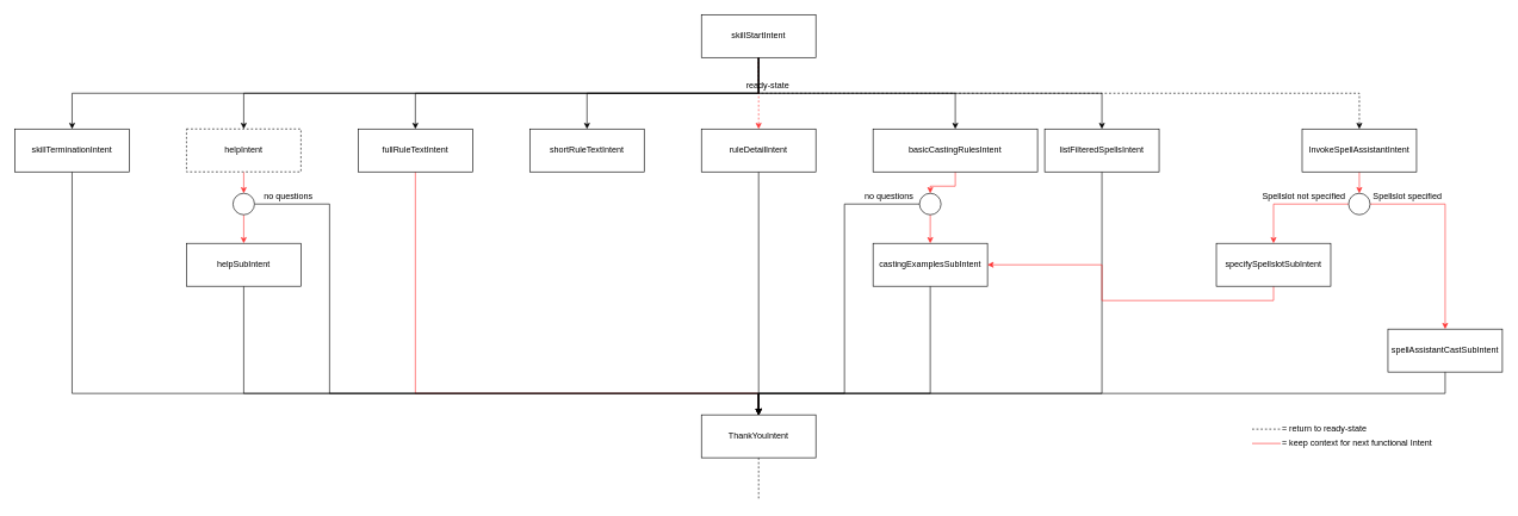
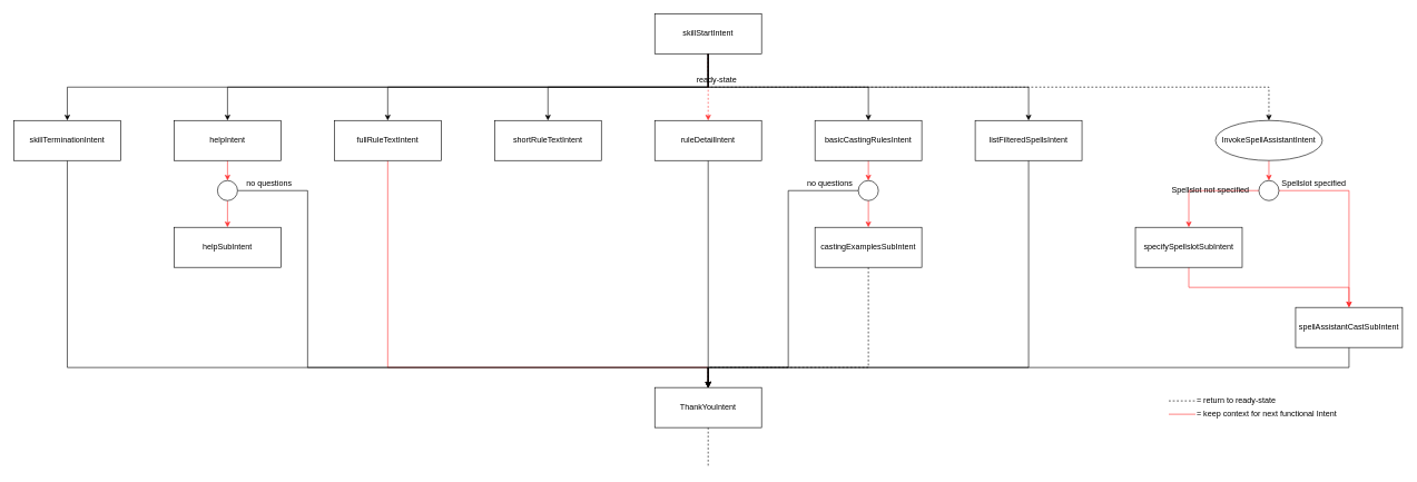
  <mxCell id="0" />
  <mxCell id="1" parent="0" />
  <mxCell id="2" style="edgeStyle=orthogonalEdgeStyle;rounded=0;orthogonalLoop=1;jettySize=auto;html=1;exitX=0.5;exitY=1;exitDx=0;exitDy=0;entryX=0.5;entryY=0;entryDx=0;entryDy=0;" parent="1" source="10" target="12" edge="1"><mxGeometry relative="1" as="geometry" /></mxCell>
  <mxCell id="3" style="edgeStyle=orthogonalEdgeStyle;rounded=0;orthogonalLoop=1;jettySize=auto;html=1;exitX=0.5;exitY=1;exitDx=0;exitDy=0;" parent="1" source="10" target="14" edge="1"><mxGeometry relative="1" as="geometry" /></mxCell>
  <mxCell id="4" style="edgeStyle=orthogonalEdgeStyle;rounded=0;orthogonalLoop=1;jettySize=auto;html=1;exitX=0.5;exitY=1;exitDx=0;exitDy=0;entryX=0.5;entryY=0;entryDx=0;entryDy=0;" parent="1" source="10" target="15" edge="1"><mxGeometry relative="1" as="geometry" /></mxCell>
  <mxCell id="5" style="edgeStyle=orthogonalEdgeStyle;rounded=0;orthogonalLoop=1;jettySize=auto;html=1;exitX=0.5;exitY=1;exitDx=0;exitDy=0;entryX=0.5;entryY=0;entryDx=0;entryDy=0;strokeColor=#FF3333;dashed=1;" parent="1" source="10" target="17" edge="1"><mxGeometry relative="1" as="geometry" /></mxCell>
  <mxCell id="6" style="edgeStyle=orthogonalEdgeStyle;rounded=0;orthogonalLoop=1;jettySize=auto;html=1;exitX=0.5;exitY=1;exitDx=0;exitDy=0;" parent="1" source="10" target="19" edge="1"><mxGeometry relative="1" as="geometry" /></mxCell>
  <mxCell id="7" style="edgeStyle=orthogonalEdgeStyle;rounded=0;orthogonalLoop=1;jettySize=auto;html=1;exitX=0.5;exitY=1;exitDx=0;exitDy=0;" parent="1" source="10" target="23" edge="1"><mxGeometry relative="1" as="geometry" /></mxCell>
  <mxCell id="8" style="edgeStyle=orthogonalEdgeStyle;rounded=0;orthogonalLoop=1;jettySize=auto;html=1;exitX=0.5;exitY=1;exitDx=0;exitDy=0;dashed=1;" parent="1" source="10" target="25" edge="1"><mxGeometry relative="1" as="geometry" /></mxCell>
  <mxCell id="9" style="edgeStyle=orthogonalEdgeStyle;rounded=0;orthogonalLoop=1;jettySize=auto;html=1;exitX=0.5;exitY=1;exitDx=0;exitDy=0;entryX=0.5;entryY=0;entryDx=0;entryDy=0;endArrow=classic;endFill=1;" parent="1" source="10" target="27" edge="1"><mxGeometry relative="1" as="geometry" /></mxCell>
  <mxCell id="10" value="skillStartIntent" style="rounded=0;whiteSpace=wrap;html=1;" parent="1" vertex="1"><mxGeometry x="980" y="20" width="160" height="60" as="geometry" /></mxCell>
  <mxCell id="11" style="edgeStyle=orthogonalEdgeStyle;rounded=0;orthogonalLoop=1;jettySize=auto;html=1;exitX=0.5;exitY=1;exitDx=0;exitDy=0;entryX=0.5;entryY=0;entryDx=0;entryDy=0;endArrow=classic;endFill=1;strokeColor=#FF3333;" parent="1" source="12" target="38" edge="1"><mxGeometry relative="1" as="geometry" /></mxCell>
- <mxCell id="12" value="helpIntent" style="rounded=0;whiteSpace=wrap;html=1;dashed=1;" parent="1" vertex="1"><mxGeometry x="260" y="180" width="160" height="60" as="geometry" /></mxCell>
+ <mxCell id="12" value="helpIntent" style="rounded=0;whiteSpace=wrap;html=1;" parent="1" vertex="1"><mxGeometry x="260" y="180" width="160" height="60" as="geometry" /></mxCell>
  <mxCell id="13" style="edgeStyle=orthogonalEdgeStyle;rounded=0;orthogonalLoop=1;jettySize=auto;html=1;exitX=0.5;exitY=1;exitDx=0;exitDy=0;strokeColor=#FF3333;entryX=0.5;entryY=0;entryDx=0;entryDy=0;" parent="1" source="14" target="51" edge="1"><mxGeometry relative="1" as="geometry"><mxPoint x="990" y="430" as="targetPoint" /><Array as="points"><mxPoint x="580" y="550" /><mxPoint x="1060" y="550" /></Array></mxGeometry></mxCell>
  <mxCell id="14" value="fullRuleTextIntent" style="rounded=0;whiteSpace=wrap;html=1;" parent="1" vertex="1"><mxGeometry x="500" y="180" width="160" height="60" as="geometry" /></mxCell>
  <mxCell id="15" value="shortRuleTextIntent" style="rounded=0;whiteSpace=wrap;html=1;" parent="1" vertex="1"><mxGeometry x="740" y="180" width="160" height="60" as="geometry" /></mxCell>
  <mxCell id="16" style="edgeStyle=orthogonalEdgeStyle;rounded=0;orthogonalLoop=1;jettySize=auto;html=1;exitX=0.5;exitY=1;exitDx=0;exitDy=0;entryX=0.5;entryY=0;entryDx=0;entryDy=0;strokeColor=#000000;" parent="1" source="17" target="51" edge="1"><mxGeometry relative="1" as="geometry" /></mxCell>
  <mxCell id="17" value="ruleDetailIntent" style="rounded=0;whiteSpace=wrap;html=1;" parent="1" vertex="1"><mxGeometry x="980" y="180" width="160" height="60" as="geometry" /></mxCell>
  <mxCell id="18" style="edgeStyle=orthogonalEdgeStyle;rounded=0;orthogonalLoop=1;jettySize=auto;html=1;exitX=0.5;exitY=1;exitDx=0;exitDy=0;entryX=0.5;entryY=0;entryDx=0;entryDy=0;endArrow=classic;endFill=1;strokeColor=#FF3333;" parent="1" source="19" target="30" edge="1"><mxGeometry relative="1" as="geometry" /></mxCell>
- <mxCell id="19" value="basicCastingRulesIntent" style="rounded=0;whiteSpace=wrap;html=1;" parent="1" vertex="1"><mxGeometry x="1220" y="180" width="230" height="60" as="geometry" /></mxCell>
- <mxCell id="20" style="edgeStyle=orthogonalEdgeStyle;rounded=0;orthogonalLoop=1;jettySize=auto;html=1;exitX=0.5;exitY=1;exitDx=0;exitDy=0;entryX=0.5;entryY=0;entryDx=0;entryDy=0;strokeColor=#000000;" parent="1" source="21" target="51" edge="1"><mxGeometry relative="1" as="geometry"><Array as="points"><mxPoint x="1300" y="550" /><mxPoint x="1060" y="550" /></Array></mxGeometry></mxCell>
+ <mxCell id="19" value="basicCastingRulesIntent" style="rounded=0;whiteSpace=wrap;html=1;" parent="1" vertex="1"><mxGeometry x="1220" y="180" width="160" height="60" as="geometry" /></mxCell>
+ <mxCell id="20" style="edgeStyle=orthogonalEdgeStyle;rounded=0;orthogonalLoop=1;jettySize=auto;html=1;exitX=0.5;exitY=1;exitDx=0;exitDy=0;entryX=0.5;entryY=0;entryDx=0;entryDy=0;strokeColor=#000000;dashed=1;" parent="1" source="21" target="51" edge="1"><mxGeometry relative="1" as="geometry"><Array as="points"><mxPoint x="1300" y="550" /><mxPoint x="1060" y="550" /></Array></mxGeometry></mxCell>
  <mxCell id="21" value="castingExamplesSubIntent" style="rounded=0;whiteSpace=wrap;html=1;" parent="1" vertex="1"><mxGeometry x="1220" y="340" width="160" height="60" as="geometry" /></mxCell>
  <mxCell id="22" style="edgeStyle=orthogonalEdgeStyle;rounded=0;orthogonalLoop=1;jettySize=auto;html=1;exitX=0.5;exitY=1;exitDx=0;exitDy=0;entryX=0.5;entryY=0;entryDx=0;entryDy=0;strokeColor=#000000;" parent="1" source="23" target="51" edge="1"><mxGeometry relative="1" as="geometry"><Array as="points"><mxPoint x="1540" y="550" /><mxPoint x="1060" y="550" /></Array></mxGeometry></mxCell>
  <mxCell id="23" value="listFilteredSpellsIntent" style="rounded=0;whiteSpace=wrap;html=1;" parent="1" vertex="1"><mxGeometry x="1460" y="180" width="160" height="60" as="geometry" /></mxCell>
  <mxCell id="24" style="edgeStyle=orthogonalEdgeStyle;rounded=0;orthogonalLoop=1;jettySize=auto;html=1;exitX=0.5;exitY=1;exitDx=0;exitDy=0;entryX=0.5;entryY=0;entryDx=0;entryDy=0;strokeColor=#FF3333;" parent="1" source="25" target="47" edge="1"><mxGeometry relative="1" as="geometry" /></mxCell>
- <mxCell id="25" value="InvokeSpellAssistantIntent" style="rounded=0;whiteSpace=wrap;html=1;" parent="1" vertex="1"><mxGeometry x="1820" y="180" width="160" height="60" as="geometry" /></mxCell>
+ <mxCell id="25" value="InvokeSpellAssistantIntent" style="ellipse;whiteSpace=wrap;html=1;" parent="1" vertex="1"><mxGeometry x="1820" y="180" width="160" height="60" as="geometry" /></mxCell>
  <mxCell id="26" style="edgeStyle=orthogonalEdgeStyle;rounded=0;orthogonalLoop=1;jettySize=auto;html=1;exitX=0.5;exitY=1;exitDx=0;exitDy=0;strokeColor=#000000;entryX=0.5;entryY=0;entryDx=0;entryDy=0;" parent="1" source="27" target="51" edge="1"><mxGeometry relative="1" as="geometry"><mxPoint x="800" y="630" as="targetPoint" /><Array as="points"><mxPoint x="100" y="550" /><mxPoint x="1060" y="550" /></Array></mxGeometry></mxCell>
  <mxCell id="27" value="skillTerminationIntent" style="rounded=0;whiteSpace=wrap;html=1;" parent="1" vertex="1"><mxGeometry x="20" y="180" width="160" height="60" as="geometry" /></mxCell>
  <mxCell id="28" style="edgeStyle=orthogonalEdgeStyle;rounded=0;orthogonalLoop=1;jettySize=auto;html=1;exitX=0.5;exitY=1;exitDx=0;exitDy=0;entryX=0.5;entryY=0;entryDx=0;entryDy=0;endArrow=classic;endFill=1;strokeColor=#FF3333;" parent="1" source="30" target="21" edge="1"><mxGeometry relative="1" as="geometry" /></mxCell>
  <mxCell id="29" style="edgeStyle=orthogonalEdgeStyle;rounded=0;orthogonalLoop=1;jettySize=auto;html=1;exitX=0;exitY=0.5;exitDx=0;exitDy=0;entryX=0.5;entryY=0;entryDx=0;entryDy=0;strokeColor=#000000;" parent="1" source="30" target="51" edge="1"><mxGeometry relative="1" as="geometry"><Array as="points"><mxPoint x="1180" y="285" /><mxPoint x="1180" y="550" /><mxPoint x="1060" y="550" /></Array></mxGeometry></mxCell>
  <mxCell id="30" value="" style="ellipse;whiteSpace=wrap;html=1;aspect=fixed;" parent="1" vertex="1"><mxGeometry x="1285" y="270" width="30" height="30" as="geometry" /></mxCell>
  <mxCell id="31" value="" style="endArrow=none;dashed=1;html=1;" parent="1" edge="1"><mxGeometry width="50" height="50" relative="1" as="geometry"><mxPoint x="1750" y="600" as="sourcePoint" /><mxPoint x="1790" y="600" as="targetPoint" /></mxGeometry></mxCell>
  <mxCell id="32" value="= return to ready-state" style="text;html=1;strokeColor=none;fillColor=none;align=left;verticalAlign=middle;whiteSpace=wrap;rounded=0;" parent="1" vertex="1"><mxGeometry x="1790" y="590" width="130" height="20" as="geometry" /></mxCell>
  <mxCell id="33" value="ready-state" style="text;html=1;strokeColor=none;fillColor=none;align=center;verticalAlign=middle;whiteSpace=wrap;rounded=0;" parent="1" vertex="1"><mxGeometry x="1038" y="110" width="70" height="20" as="geometry" /></mxCell>
- <mxCell id="34" style="edgeStyle=orthogonalEdgeStyle;rounded=0;orthogonalLoop=1;jettySize=auto;html=1;exitX=0.5;exitY=1;exitDx=0;exitDy=0;entryX=0.5;entryY=0;entryDx=0;entryDy=0;strokeColor=#000000;" parent="1" source="35" target="51" edge="1"><mxGeometry relative="1" as="geometry"><Array as="points"><mxPoint x="340" y="550" /><mxPoint x="1060" y="550" /></Array></mxGeometry></mxCell>
  <mxCell id="35" value="helpSubIntent" style="rounded=0;whiteSpace=wrap;html=1;" parent="1" vertex="1"><mxGeometry x="260" y="340" width="160" height="60" as="geometry" /></mxCell>
  <mxCell id="36" style="edgeStyle=orthogonalEdgeStyle;rounded=0;orthogonalLoop=1;jettySize=auto;html=1;exitX=0.5;exitY=1;exitDx=0;exitDy=0;entryX=0.5;entryY=0;entryDx=0;entryDy=0;endArrow=classic;endFill=1;strokeColor=#FF3333;" parent="1" source="38" target="35" edge="1"><mxGeometry relative="1" as="geometry" /></mxCell>
  <mxCell id="37" style="edgeStyle=orthogonalEdgeStyle;rounded=0;orthogonalLoop=1;jettySize=auto;html=1;exitX=1;exitY=0.5;exitDx=0;exitDy=0;entryX=0.5;entryY=0;entryDx=0;entryDy=0;strokeColor=#000000;" parent="1" source="38" target="51" edge="1"><mxGeometry relative="1" as="geometry"><Array as="points"><mxPoint x="460" y="285" /><mxPoint x="460" y="550" /><mxPoint x="1060" y="550" /></Array></mxGeometry></mxCell>
  <mxCell id="38" value="" style="ellipse;whiteSpace=wrap;html=1;aspect=fixed;" parent="1" vertex="1"><mxGeometry x="325" y="270" width="30" height="30" as="geometry" /></mxCell>
  <mxCell id="39" value="" style="endArrow=none;html=1;fillColor=#f8cecc;strokeColor=#FF3333;" parent="1" edge="1"><mxGeometry width="50" height="50" relative="1" as="geometry"><mxPoint x="1750" y="620" as="sourcePoint" /><mxPoint x="1790" y="620" as="targetPoint" /></mxGeometry></mxCell>
  <mxCell id="40" value="= keep context for next functional Intent&amp;nbsp;" style="text;html=1;strokeColor=none;fillColor=none;align=left;verticalAlign=middle;whiteSpace=wrap;rounded=0;" parent="1" vertex="1"><mxGeometry x="1790" y="610" width="230" height="20" as="geometry" /></mxCell>
  <mxCell id="41" style="edgeStyle=orthogonalEdgeStyle;rounded=0;orthogonalLoop=1;jettySize=auto;html=1;exitX=0.5;exitY=1;exitDx=0;exitDy=0;entryX=0.5;entryY=0;entryDx=0;entryDy=0;strokeColor=#000000;" parent="1" source="42" target="51" edge="1"><mxGeometry relative="1" as="geometry" /></mxCell>
  <mxCell id="42" value="spellAssistantCastSubIntent" style="rounded=0;whiteSpace=wrap;html=1;" parent="1" vertex="1"><mxGeometry x="1940" y="460" width="160" height="60" as="geometry" /></mxCell>
- <mxCell id="43" style="edgeStyle=orthogonalEdgeStyle;rounded=0;orthogonalLoop=1;jettySize=auto;html=1;exitX=0.5;exitY=1;exitDx=0;exitDy=0;strokeColor=#FF3333;" parent="1" source="44" target="21" edge="1"><mxGeometry relative="1" as="geometry"><mxPoint x="2000" y="400" as="targetPoint" /></mxGeometry></mxCell>
+ <mxCell id="43" style="edgeStyle=orthogonalEdgeStyle;rounded=0;orthogonalLoop=1;jettySize=auto;html=1;exitX=0.5;exitY=1;exitDx=0;exitDy=0;strokeColor=#FF3333;entryX=0.5;entryY=0;entryDx=0;entryDy=0;" parent="1" source="44" target="42" edge="1"><mxGeometry relative="1" as="geometry"><mxPoint x="2000" y="400" as="targetPoint" /></mxGeometry></mxCell>
  <mxCell id="44" value="specifySpellslotSubIntent" style="rounded=0;whiteSpace=wrap;html=1;" parent="1" vertex="1"><mxGeometry x="1700" y="340" width="160" height="60" as="geometry" /></mxCell>
  <mxCell id="45" style="edgeStyle=orthogonalEdgeStyle;rounded=0;orthogonalLoop=1;jettySize=auto;html=1;exitX=0;exitY=0.5;exitDx=0;exitDy=0;entryX=0.5;entryY=0;entryDx=0;entryDy=0;strokeColor=#FF3333;" parent="1" source="47" target="44" edge="1"><mxGeometry relative="1" as="geometry" /></mxCell>
  <mxCell id="46" style="edgeStyle=orthogonalEdgeStyle;rounded=0;orthogonalLoop=1;jettySize=auto;html=1;exitX=1;exitY=0.5;exitDx=0;exitDy=0;entryX=0.5;entryY=0;entryDx=0;entryDy=0;strokeColor=#FF3333;" parent="1" source="47" target="42" edge="1"><mxGeometry relative="1" as="geometry" /></mxCell>
  <mxCell id="47" value="" style="ellipse;whiteSpace=wrap;html=1;aspect=fixed;" parent="1" vertex="1"><mxGeometry x="1885" y="270" width="30" height="30" as="geometry" /></mxCell>
  <mxCell id="48" value="Spellslot specified" style="text;html=1;strokeColor=none;fillColor=none;align=center;verticalAlign=middle;whiteSpace=wrap;rounded=0;" parent="1" vertex="1"><mxGeometry x="1915" y="260" width="105" height="30" as="geometry" /></mxCell>
- <mxCell id="49" value="Spellslot not specified" style="text;html=1;strokeColor=none;fillColor=none;align=center;verticalAlign=middle;whiteSpace=wrap;rounded=0;" parent="1" vertex="1"><mxGeometry x="1760" y="260" width="125" height="30" as="geometry" /></mxCell>
+ <mxCell id="49" value="Spellslot not specified" style="text;html=1;strokeColor=none;fillColor=none;align=center;verticalAlign=middle;whiteSpace=wrap;rounded=0;" parent="1" vertex="1"><mxGeometry x="1750" y="270" width="125" height="30" as="geometry" /></mxCell>
  <mxCell id="50" style="edgeStyle=orthogonalEdgeStyle;rounded=0;orthogonalLoop=1;jettySize=auto;html=1;exitX=0.5;exitY=1;exitDx=0;exitDy=0;strokeColor=#000000;endArrow=none;endFill=0;dashed=1;" parent="1" source="51" edge="1"><mxGeometry relative="1" as="geometry"><mxPoint x="1060" y="700" as="targetPoint" /></mxGeometry></mxCell>
  <mxCell id="51" value="ThankYouIntent" style="rounded=0;whiteSpace=wrap;html=1;" parent="1" vertex="1"><mxGeometry x="980" y="580" width="160" height="60" as="geometry" /></mxCell>
  <mxCell id="52" value="no questions" style="text;html=1;strokeColor=none;fillColor=none;align=center;verticalAlign=middle;whiteSpace=wrap;rounded=0;" parent="1" vertex="1"><mxGeometry x="1180" y="260" width="125" height="30" as="geometry" /></mxCell>
  <mxCell id="53" value="no questions" style="text;html=1;strokeColor=none;fillColor=none;align=center;verticalAlign=middle;whiteSpace=wrap;rounded=0;" parent="1" vertex="1"><mxGeometry x="340" y="260" width="125" height="30" as="geometry" /></mxCell>
